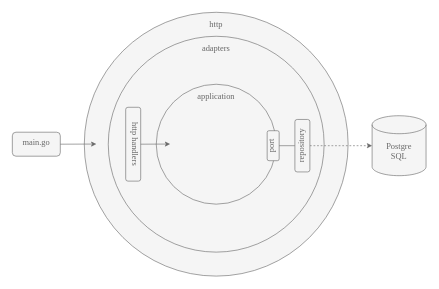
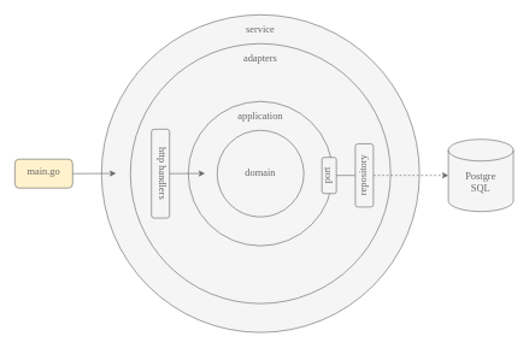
  <mxCell id="0" />
  <mxCell id="1" parent="0" />
- <mxCell id="2" value="http" style="ellipse;whiteSpace=wrap;html=1;aspect=fixed;verticalAlign=top;fontFamily=Comic Sans MS;fontSize=14;fillColor=#f5f5f5;strokeColor=#666666;spacingTop=6;fontColor=#666666;" parent="1" vertex="1"><mxGeometry x="140" y="20" width="440" height="440" as="geometry" /></mxCell>
+ <mxCell id="2" value="service" style="ellipse;whiteSpace=wrap;html=1;aspect=fixed;verticalAlign=top;fontFamily=Comic Sans MS;fontSize=14;fillColor=#f5f5f5;strokeColor=#666666;spacingTop=6;fontColor=#666666;" parent="1" vertex="1"><mxGeometry x="140" y="20" width="440" height="440" as="geometry" /></mxCell>
  <mxCell id="3" value="adapters" style="ellipse;whiteSpace=wrap;html=1;aspect=fixed;verticalAlign=top;fontFamily=Comic Sans MS;fontSize=14;fillColor=#f5f5f5;strokeColor=#666666;spacingTop=6;fontColor=#666666;" parent="1" vertex="1"><mxGeometry x="180" y="60" width="360" height="360" as="geometry" /></mxCell>
  <mxCell id="4" value="application" style="ellipse;whiteSpace=wrap;html=1;aspect=fixed;verticalAlign=top;fontFamily=Comic Sans MS;fontSize=14;fillColor=#f5f5f5;strokeColor=#666666;spacingTop=6;fontColor=#666666;" parent="1" vertex="1"><mxGeometry x="260" y="140" width="200" height="200" as="geometry" /></mxCell>
+ <mxCell id="5" value="domain" style="ellipse;whiteSpace=wrap;html=1;aspect=fixed;verticalAlign=middle;fontFamily=Comic Sans MS;fontSize=14;fillColor=#f5f5f5;strokeColor=#666666;fontColor=#666666;" parent="1" vertex="1"><mxGeometry x="300" y="180" width="120" height="120" as="geometry" /></mxCell>
  <mxCell id="6" value="port" style="rounded=1;whiteSpace=wrap;html=1;shadow=0;fontFamily=Comic Sans MS;fontSize=14;spacingTop=-6;fillColor=#f5f5f5;strokeColor=#666666;rotation=-90;fontColor=#666666;" parent="1" vertex="1"><mxGeometry x="430" y="232.5" width="50" height="20" as="geometry" /></mxCell>
  <mxCell id="7" style="edgeStyle=none;rounded=0;orthogonalLoop=1;jettySize=auto;html=1;entryX=0.5;entryY=1;entryDx=0;entryDy=0;fillColor=#f5f5f5;strokeColor=#666666;endArrow=none;endFill=0;fontColor=#666666;fontSize=14;" edge="1" parent="1" source="9" target="6"><mxGeometry relative="1" as="geometry" /></mxCell>
  <mxCell id="8" style="edgeStyle=none;rounded=0;orthogonalLoop=1;jettySize=auto;html=1;entryX=0;entryY=0.5;entryDx=0;entryDy=0;entryPerimeter=0;fontFamily=Comic Sans MS;endArrow=classic;endFill=1;strokeWidth=1;fillColor=#f5f5f5;strokeColor=#666666;fontColor=#666666;fontSize=14;dashed=1;" edge="1" parent="1" source="9" target="11"><mxGeometry relative="1" as="geometry" /></mxCell>
  <mxCell id="9" value="repository" style="rounded=1;whiteSpace=wrap;html=1;shadow=0;fontFamily=Comic Sans MS;fontSize=14;spacingTop=-4;fillColor=#f5f5f5;strokeColor=#666666;rotation=-90;fontColor=#666666;" vertex="1" parent="1"><mxGeometry x="460" y="230" width="87.5" height="25" as="geometry" /></mxCell>
  <mxCell id="10" value="http handlers" style="rounded=1;whiteSpace=wrap;html=1;shadow=0;fontFamily=Comic Sans MS;fontSize=14;spacingTop=-4;fillColor=#f5f5f5;strokeColor=#666666;rotation=90;fontColor=#666666;" vertex="1" parent="1"><mxGeometry x="160" y="227.5" width="123.13" height="25" as="geometry" /></mxCell>
  <mxCell id="11" value="Postgre&lt;br&gt;SQL" style="shape=cylinder3;whiteSpace=wrap;html=1;boundedLbl=1;backgroundOutline=1;size=15;fillColor=#f5f5f5;strokeColor=#666666;fontFamily=Comic Sans MS;fontColor=#666666;spacingTop=-4;fontSize=14;" vertex="1" parent="1"><mxGeometry x="620" y="192.5" width="90" height="100" as="geometry" /></mxCell>
- <mxCell id="12" value="main.go" style="rounded=1;whiteSpace=wrap;html=1;shadow=0;fontFamily=Comic Sans MS;fontSize=14;spacingTop=-4;fillColor=#f5f5f5;strokeColor=#666666;rotation=0;fontColor=#666666;" vertex="1" parent="1"><mxGeometry x="20" y="220" width="80" height="40" as="geometry" /></mxCell>
+ <mxCell id="12" value="main.go" style="rounded=1;whiteSpace=wrap;html=1;shadow=0;fontFamily=Comic Sans MS;fontSize=14;spacingTop=-4;fillColor=#fff2cc;strokeColor=#666666;rotation=0;fontColor=#666666;" vertex="1" parent="1"><mxGeometry x="20" y="220" width="80" height="40" as="geometry" /></mxCell>
  <mxCell id="13" style="edgeStyle=none;rounded=0;orthogonalLoop=1;jettySize=auto;html=1;fillColor=#f5f5f5;strokeColor=#666666;endArrow=classic;endFill=1;fontColor=#666666;fontSize=14;exitX=0.5;exitY=0;exitDx=0;exitDy=0;" edge="1" parent="1" source="10"><mxGeometry relative="1" as="geometry"><mxPoint x="243.125" y="239.76" as="sourcePoint" /><mxPoint x="283.13" y="239.76" as="targetPoint" /></mxGeometry></mxCell>
  <mxCell id="14" style="edgeStyle=none;rounded=0;orthogonalLoop=1;jettySize=auto;html=1;fontFamily=Comic Sans MS;fontColor=#666666;endArrow=classic;endFill=1;strokeWidth=1;fillColor=#f5f5f5;strokeColor=#666666;fontSize=14;exitX=1;exitY=0.5;exitDx=0;exitDy=0;" edge="1" parent="1" source="12"><mxGeometry relative="1" as="geometry"><mxPoint x="120" y="239.76" as="sourcePoint" /><mxPoint x="160" y="239.76" as="targetPoint" /></mxGeometry></mxCell>
